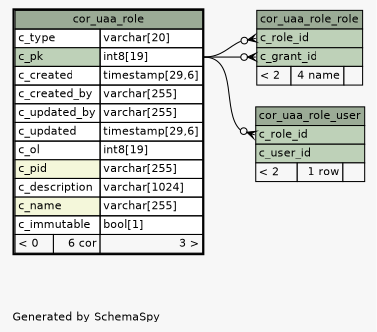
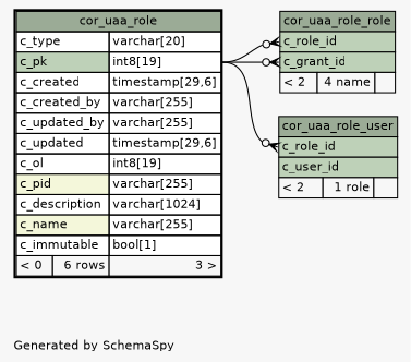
  digraph {
    bgcolor="#f7f7f7"
    fontname=Helvetica
    fontsize=11
    label="\nGenerated by SchemaSpy"
    labeljust=l
    nodesep=0.18
    rankdir=RL
    ranksep=0.46
    node [fontname=Helvetica fontsize=11 shape=plaintext]
    edge [arrowhead=none arrowsize=0.8 arrowtail=crowodot dir=back headport="c_pk.type:e" tailport="c_role_id:w"]
    n1 [label=<     <TABLE BORDER="0" CELLBORDER="1" CELLSPACING="0" BGCOLOR="#ffffff">       <TR><TD COLSPAN="3" BGCOLOR="#9bab96" ALIGN="CENTER">cor_uaa_role_role</TD></TR>       <TR><TD PORT="c_role_id" COLSPAN="3" BGCOLOR="#bed1b8" ALIGN="LEFT">c_role_id</TD></TR>       <TR><TD PORT="c_grant_id" COLSPAN="3" BGCOLOR="#bed1b8" ALIGN="LEFT">c_grant_id</TD></TR>       <TR><TD ALIGN="LEFT" BGCOLOR="#f7f7f7">&lt; 2</TD><TD ALIGN="RIGHT" BGCOLOR="#f7f7f7">4 name</TD><TD ALIGN="RIGHT" BGCOLOR="#f7f7f7">  </TD></TR>     </TABLE>>]
-   n2 [label=<     <TABLE BORDER="2" CELLBORDER="1" CELLSPACING="0" BGCOLOR="#ffffff">       <TR><TD COLSPAN="3" BGCOLOR="#9bab96" ALIGN="CENTER">cor_uaa_role</TD></TR>       <TR><TD PORT="c_type" COLSPAN="2" ALIGN="LEFT">c_type</TD><TD PORT="c_type.type" ALIGN="LEFT">varchar[20]</TD></TR>       <TR><TD PORT="c_pk" COLSPAN="2" BGCOLOR="#bed1b8" ALIGN="LEFT">c_pk</TD><TD PORT="c_pk.type" ALIGN="LEFT">int8[19]</TD></TR>       <TR><TD PORT="c_created" COLSPAN="2" ALIGN="LEFT">c_created</TD><TD PORT="c_created.type" ALIGN="LEFT">timestamp[29,6]</TD></TR>       <TR><TD PORT="c_created_by" COLSPAN="2" ALIGN="LEFT">c_created_by</TD><TD PORT="c_created_by.type" ALIGN="LEFT">varchar[255]</TD></TR>       <TR><TD PORT="c_updated_by" COLSPAN="2" ALIGN="LEFT">c_updated_by</TD><TD PORT="c_updated_by.type" ALIGN="LEFT">varchar[255]</TD></TR>       <TR><TD PORT="c_updated" COLSPAN="2" ALIGN="LEFT">c_updated</TD><TD PORT="c_updated.type" ALIGN="LEFT">timestamp[29,6]</TD></TR>       <TR><TD PORT="c_ol" COLSPAN="2" ALIGN="LEFT">c_ol</TD><TD PORT="c_ol.type" ALIGN="LEFT">int8[19]</TD></TR>       <TR><TD PORT="c_pid" COLSPAN="2" BGCOLOR="#f4f7da" ALIGN="LEFT">c_pid</TD><TD PORT="c_pid.type" ALIGN="LEFT">varchar[255]</TD></TR>       <TR><TD PORT="c_description" COLSPAN="2" ALIGN="LEFT">c_description</TD><TD PORT="c_description.type" ALIGN="LEFT">varchar[1024]</TD></TR>       <TR><TD PORT="c_name" COLSPAN="2" BGCOLOR="#f4f7da" ALIGN="LEFT">c_name</TD><TD PORT="c_name.type" ALIGN="LEFT">varchar[255]</TD></TR>       <TR><TD PORT="c_immutable" COLSPAN="2" ALIGN="LEFT">c_immutable</TD><TD PORT="c_immutable.type" ALIGN="LEFT">bool[1]</TD></TR>       <TR><TD ALIGN="LEFT" BGCOLOR="#f7f7f7">&lt; 0</TD><TD ALIGN="RIGHT" BGCOLOR="#f7f7f7">6 cor</TD><TD ALIGN="RIGHT" BGCOLOR="#f7f7f7">3 &gt;</TD></TR>     </TABLE>>]
-   n3 [label=<     <TABLE BORDER="0" CELLBORDER="1" CELLSPACING="0" BGCOLOR="#ffffff">       <TR><TD COLSPAN="3" BGCOLOR="#9bab96" ALIGN="CENTER">cor_uaa_role_user</TD></TR>       <TR><TD PORT="c_role_id" COLSPAN="3" BGCOLOR="#bed1b8" ALIGN="LEFT">c_role_id</TD></TR>       <TR><TD PORT="c_user_id" COLSPAN="3" BGCOLOR="#bed1b8" ALIGN="LEFT">c_user_id</TD></TR>       <TR><TD ALIGN="LEFT" BGCOLOR="#f7f7f7">&lt; 2</TD><TD ALIGN="RIGHT" BGCOLOR="#f7f7f7">1 row</TD><TD ALIGN="RIGHT" BGCOLOR="#f7f7f7">  </TD></TR>     </TABLE>>]
+   n2 [label=<     <TABLE BORDER="2" CELLBORDER="1" CELLSPACING="0" BGCOLOR="#ffffff">       <TR><TD COLSPAN="3" BGCOLOR="#9bab96" ALIGN="CENTER">cor_uaa_role</TD></TR>       <TR><TD PORT="c_type" COLSPAN="2" ALIGN="LEFT">c_type</TD><TD PORT="c_type.type" ALIGN="LEFT">varchar[20]</TD></TR>       <TR><TD PORT="c_pk" COLSPAN="2" BGCOLOR="#bed1b8" ALIGN="LEFT">c_pk</TD><TD PORT="c_pk.type" ALIGN="LEFT">int8[19]</TD></TR>       <TR><TD PORT="c_created" COLSPAN="2" ALIGN="LEFT">c_created</TD><TD PORT="c_created.type" ALIGN="LEFT">timestamp[29,6]</TD></TR>       <TR><TD PORT="c_created_by" COLSPAN="2" ALIGN="LEFT">c_created_by</TD><TD PORT="c_created_by.type" ALIGN="LEFT">varchar[255]</TD></TR>       <TR><TD PORT="c_updated_by" COLSPAN="2" ALIGN="LEFT">c_updated_by</TD><TD PORT="c_updated_by.type" ALIGN="LEFT">varchar[255]</TD></TR>       <TR><TD PORT="c_updated" COLSPAN="2" ALIGN="LEFT">c_updated</TD><TD PORT="c_updated.type" ALIGN="LEFT">timestamp[29,6]</TD></TR>       <TR><TD PORT="c_ol" COLSPAN="2" ALIGN="LEFT">c_ol</TD><TD PORT="c_ol.type" ALIGN="LEFT">int8[19]</TD></TR>       <TR><TD PORT="c_pid" COLSPAN="2" BGCOLOR="#f4f7da" ALIGN="LEFT">c_pid</TD><TD PORT="c_pid.type" ALIGN="LEFT">varchar[255]</TD></TR>       <TR><TD PORT="c_description" COLSPAN="2" ALIGN="LEFT">c_description</TD><TD PORT="c_description.type" ALIGN="LEFT">varchar[1024]</TD></TR>       <TR><TD PORT="c_name" COLSPAN="2" BGCOLOR="#f4f7da" ALIGN="LEFT">c_name</TD><TD PORT="c_name.type" ALIGN="LEFT">varchar[255]</TD></TR>       <TR><TD PORT="c_immutable" COLSPAN="2" ALIGN="LEFT">c_immutable</TD><TD PORT="c_immutable.type" ALIGN="LEFT">bool[1]</TD></TR>       <TR><TD ALIGN="LEFT" BGCOLOR="#f7f7f7">&lt; 0</TD><TD ALIGN="RIGHT" BGCOLOR="#f7f7f7">6 rows</TD><TD ALIGN="RIGHT" BGCOLOR="#f7f7f7">3 &gt;</TD></TR>     </TABLE>>]
+   n3 [label=<     <TABLE BORDER="0" CELLBORDER="1" CELLSPACING="0" BGCOLOR="#ffffff">       <TR><TD COLSPAN="3" BGCOLOR="#9bab96" ALIGN="CENTER">cor_uaa_role_user</TD></TR>       <TR><TD PORT="c_role_id" COLSPAN="3" BGCOLOR="#bed1b8" ALIGN="LEFT">c_role_id</TD></TR>       <TR><TD PORT="c_user_id" COLSPAN="3" BGCOLOR="#bed1b8" ALIGN="LEFT">c_user_id</TD></TR>       <TR><TD ALIGN="LEFT" BGCOLOR="#f7f7f7">&lt; 2</TD><TD ALIGN="RIGHT" BGCOLOR="#f7f7f7">1 role</TD><TD ALIGN="RIGHT" BGCOLOR="#f7f7f7">  </TD></TR>     </TABLE>>]
    n1 -> n2 [tailport="c_grant_id:w"]
    n1 -> n2
    n3 -> n2
  }
